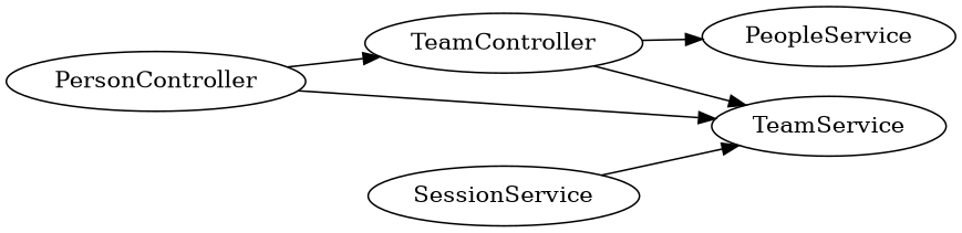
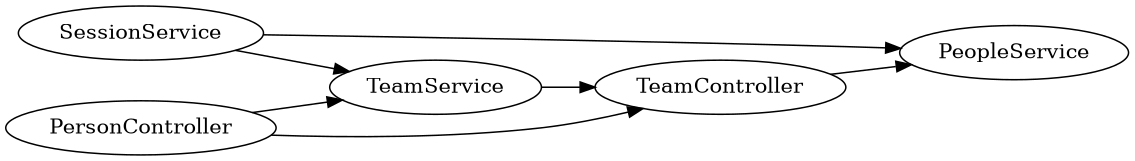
  digraph {
    rankdir=LR
    TeamController
    PeopleService
    TeamService
    PersonController
    SessionService
    TeamController -> PeopleService
-   TeamController -> TeamService
+   TeamService -> TeamController
    PersonController -> TeamController
    PersonController -> TeamService
+   SessionService -> PeopleService
    SessionService -> TeamService
  }
